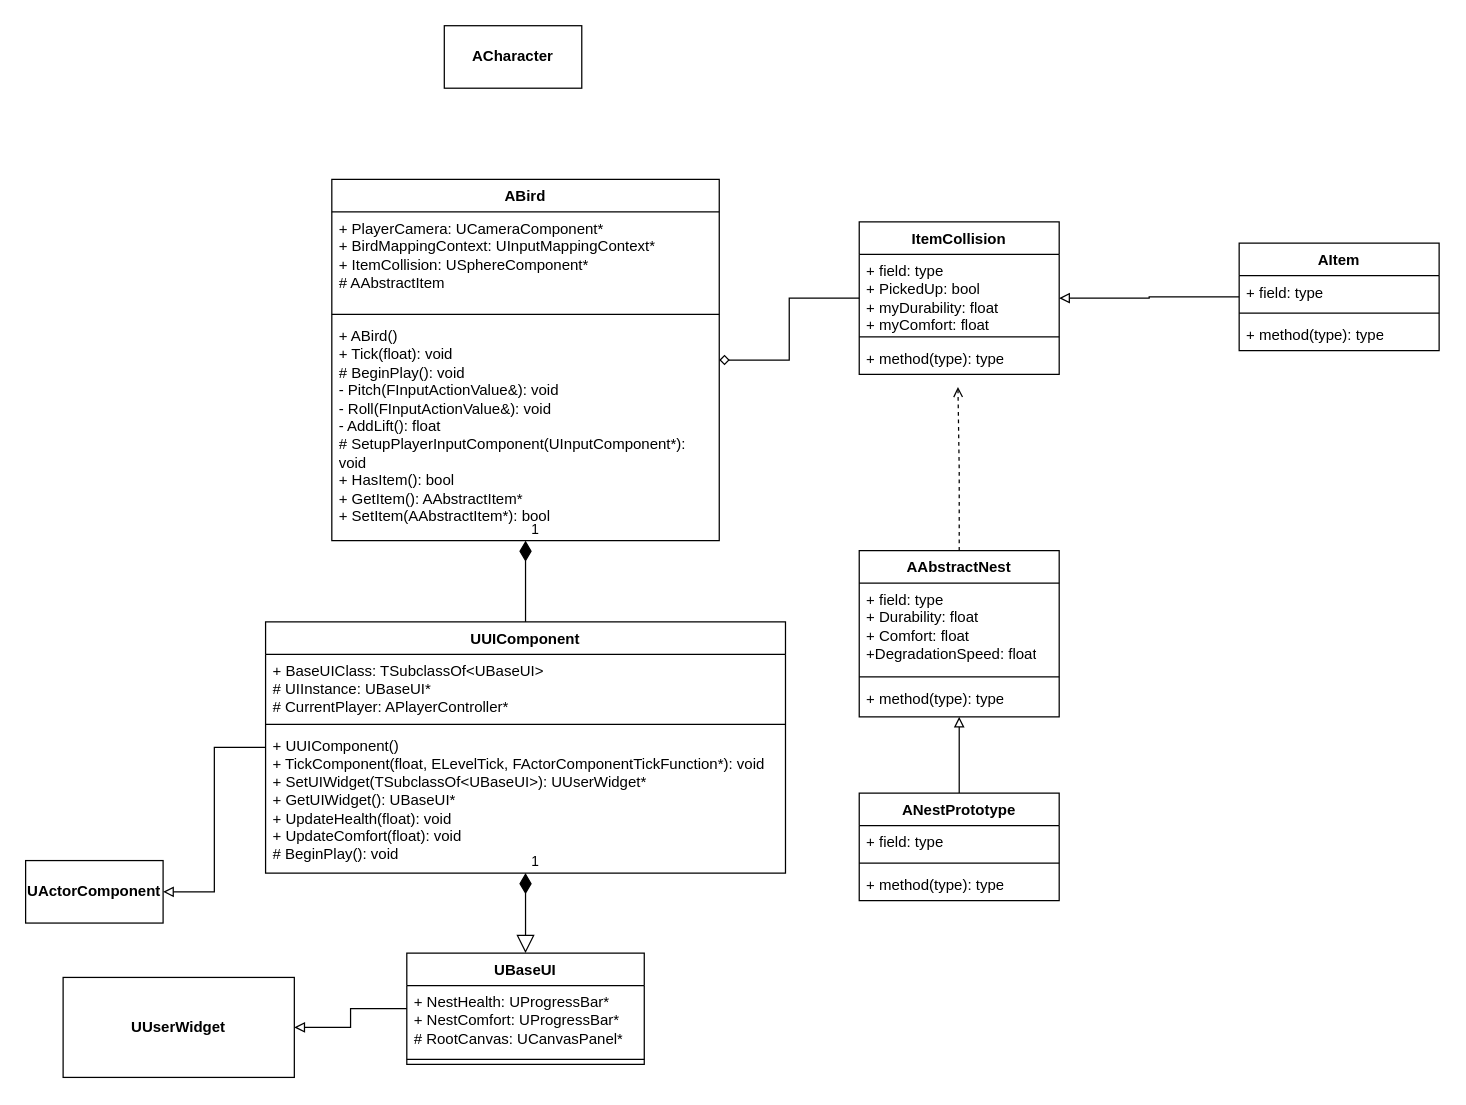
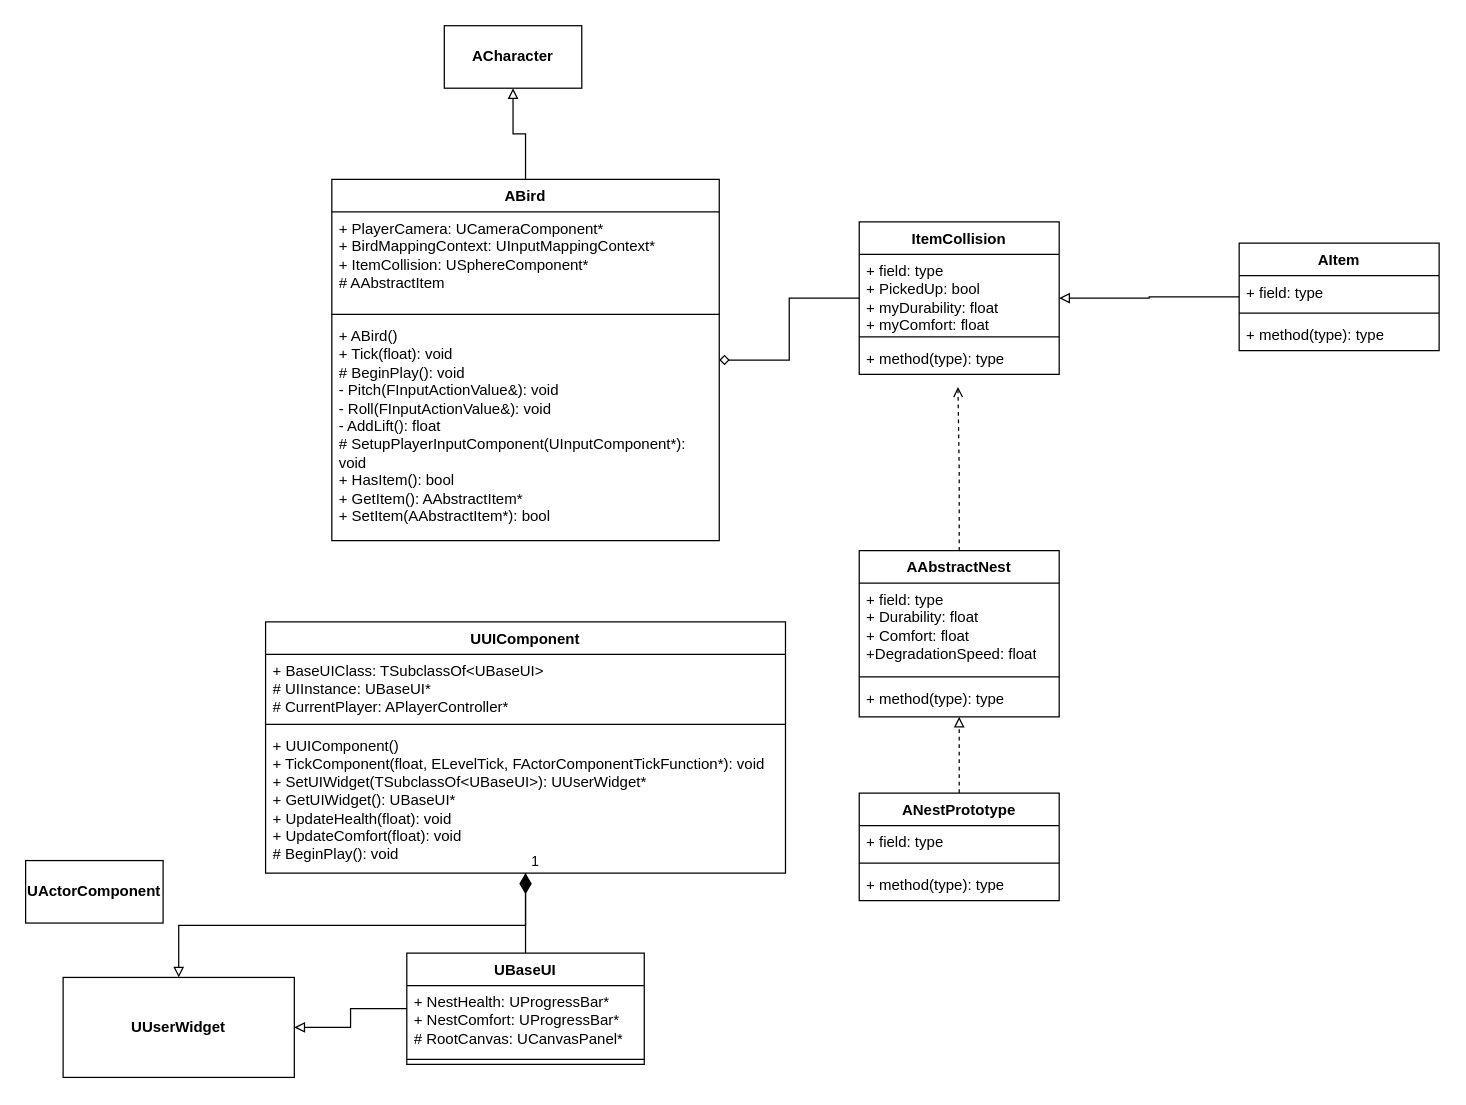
  <mxCell id="0" />
  <mxCell id="1" parent="0" />
+ <mxCell id="2" style="edgeStyle=orthogonalEdgeStyle;rounded=0;orthogonalLoop=1;jettySize=auto;html=1;endArrow=block;endFill=0;" parent="1" source="4" target="8" edge="1"><mxGeometry relative="1" as="geometry" /></mxCell>
  <mxCell id="3" style="edgeStyle=orthogonalEdgeStyle;rounded=0;orthogonalLoop=1;jettySize=auto;html=1;endArrow=none;endFill=0;startArrow=diamond;startFill=0;" parent="1" source="4" target="9" edge="1"><mxGeometry relative="1" as="geometry" /></mxCell>
  <mxCell id="4" value="ABird" style="swimlane;fontStyle=1;align=center;verticalAlign=top;childLayout=stackLayout;horizontal=1;startSize=26;horizontalStack=0;resizeParent=1;resizeParentMax=0;resizeLast=0;collapsible=1;marginBottom=0;whiteSpace=wrap;html=1;" parent="1" vertex="1"><mxGeometry x="265" y="143" width="310" height="289" as="geometry" /></mxCell>
  <mxCell id="5" value="+ PlayerCamera:&amp;nbsp;UCameraComponent*&lt;div&gt;+ BirdMappingContext: UInputMappingContext*&lt;/div&gt;&lt;div&gt;+ ItemCollision:&amp;nbsp;USphereComponent*&lt;/div&gt;&lt;div&gt;# AAbstractItem&lt;/div&gt;" style="text;strokeColor=none;fillColor=none;align=left;verticalAlign=top;spacingLeft=4;spacingRight=4;overflow=hidden;rotatable=0;points=[[0,0.5],[1,0.5]];portConstraint=eastwest;whiteSpace=wrap;html=1;" parent="4" vertex="1"><mxGeometry y="26" width="310" height="78" as="geometry" /></mxCell>
  <mxCell id="6" value="" style="line;strokeWidth=1;fillColor=none;align=left;verticalAlign=middle;spacingTop=-1;spacingLeft=3;spacingRight=3;rotatable=0;labelPosition=right;points=[];portConstraint=eastwest;strokeColor=inherit;" parent="4" vertex="1"><mxGeometry y="104" width="310" height="8" as="geometry" /></mxCell>
  <mxCell id="7" value="&lt;div&gt;+ ABird()&lt;/div&gt;+ Tick(float): void&lt;div&gt;# BeginPlay(): void&lt;/div&gt;&lt;div&gt;- Pitch(FInputActionValue&amp;amp;): void&lt;/div&gt;&lt;div&gt;- Roll(FInputActionValue&amp;amp;): void&lt;/div&gt;&lt;div&gt;- AddLift(): float&lt;/div&gt;&lt;div&gt;# SetupPlayerInputComponent(UInputComponent*): void&lt;br&gt;&lt;/div&gt;&lt;div&gt;+ HasItem(): bool&lt;/div&gt;&lt;div&gt;+ GetItem(): AAbstractItem*&lt;/div&gt;&lt;div&gt;+ SetItem(AAbstractItem*): bool&lt;/div&gt;" style="text;strokeColor=none;fillColor=none;align=left;verticalAlign=top;spacingLeft=4;spacingRight=4;overflow=hidden;rotatable=0;points=[[0,0.5],[1,0.5]];portConstraint=eastwest;whiteSpace=wrap;html=1;" parent="4" vertex="1"><mxGeometry y="112" width="310" height="177" as="geometry" /></mxCell>
  <mxCell id="8" value="&lt;b&gt;ACharacter&lt;/b&gt;" style="html=1;whiteSpace=wrap;" parent="1" vertex="1"><mxGeometry x="355" y="20" width="110" height="50" as="geometry" /></mxCell>
  <mxCell id="9" value="ItemCollision" style="swimlane;fontStyle=1;align=center;verticalAlign=top;childLayout=stackLayout;horizontal=1;startSize=26;horizontalStack=0;resizeParent=1;resizeParentMax=0;resizeLast=0;collapsible=1;marginBottom=0;whiteSpace=wrap;html=1;" parent="1" vertex="1"><mxGeometry x="687" y="177" width="160" height="122" as="geometry" /></mxCell>
  <mxCell id="10" value="+ field: type&lt;div&gt;+ PickedUp: bool&lt;/div&gt;&lt;div&gt;&lt;div&gt;+ myDurability: float&lt;/div&gt;&lt;div&gt;+ myComfort: float&lt;/div&gt;&lt;/div&gt;" style="text;strokeColor=none;fillColor=none;align=left;verticalAlign=top;spacingLeft=4;spacingRight=4;overflow=hidden;rotatable=0;points=[[0,0.5],[1,0.5]];portConstraint=eastwest;whiteSpace=wrap;html=1;" parent="9" vertex="1"><mxGeometry y="26" width="160" height="62" as="geometry" /></mxCell>
  <mxCell id="11" value="" style="line;strokeWidth=1;fillColor=none;align=left;verticalAlign=middle;spacingTop=-1;spacingLeft=3;spacingRight=3;rotatable=0;labelPosition=right;points=[];portConstraint=eastwest;strokeColor=inherit;" parent="9" vertex="1"><mxGeometry y="88" width="160" height="8" as="geometry" /></mxCell>
  <mxCell id="12" value="+ method(type): type" style="text;strokeColor=none;fillColor=none;align=left;verticalAlign=top;spacingLeft=4;spacingRight=4;overflow=hidden;rotatable=0;points=[[0,0.5],[1,0.5]];portConstraint=eastwest;whiteSpace=wrap;html=1;" parent="9" vertex="1"><mxGeometry y="96" width="160" height="26" as="geometry" /></mxCell>
  <mxCell id="13" style="edgeStyle=orthogonalEdgeStyle;rounded=0;orthogonalLoop=1;jettySize=auto;html=1;endArrow=block;endFill=0;" parent="1" source="14" target="9" edge="1"><mxGeometry relative="1" as="geometry" /></mxCell>
  <mxCell id="14" value="AItem" style="swimlane;fontStyle=1;align=center;verticalAlign=top;childLayout=stackLayout;horizontal=1;startSize=26;horizontalStack=0;resizeParent=1;resizeParentMax=0;resizeLast=0;collapsible=1;marginBottom=0;whiteSpace=wrap;html=1;" parent="1" vertex="1"><mxGeometry x="991" y="194" width="160" height="86" as="geometry" /></mxCell>
  <mxCell id="15" value="+ field: type" style="text;strokeColor=none;fillColor=none;align=left;verticalAlign=top;spacingLeft=4;spacingRight=4;overflow=hidden;rotatable=0;points=[[0,0.5],[1,0.5]];portConstraint=eastwest;whiteSpace=wrap;html=1;" parent="14" vertex="1"><mxGeometry y="26" width="160" height="26" as="geometry" /></mxCell>
  <mxCell id="16" value="" style="line;strokeWidth=1;fillColor=none;align=left;verticalAlign=middle;spacingTop=-1;spacingLeft=3;spacingRight=3;rotatable=0;labelPosition=right;points=[];portConstraint=eastwest;strokeColor=inherit;" parent="14" vertex="1"><mxGeometry y="52" width="160" height="8" as="geometry" /></mxCell>
  <mxCell id="17" value="+ method(type): type" style="text;strokeColor=none;fillColor=none;align=left;verticalAlign=top;spacingLeft=4;spacingRight=4;overflow=hidden;rotatable=0;points=[[0,0.5],[1,0.5]];portConstraint=eastwest;whiteSpace=wrap;html=1;" parent="14" vertex="1"><mxGeometry y="60" width="160" height="26" as="geometry" /></mxCell>
  <mxCell id="18" style="edgeStyle=orthogonalEdgeStyle;rounded=0;orthogonalLoop=1;jettySize=auto;html=1;endArrow=open;endFill=0;dashed=1;" parent="1" source="19" edge="1"><mxGeometry relative="1" as="geometry"><mxPoint x="766" y="309" as="targetPoint" /></mxGeometry></mxCell>
  <mxCell id="19" value="AAbstractNest" style="swimlane;fontStyle=1;align=center;verticalAlign=top;childLayout=stackLayout;horizontal=1;startSize=26;horizontalStack=0;resizeParent=1;resizeParentMax=0;resizeLast=0;collapsible=1;marginBottom=0;whiteSpace=wrap;html=1;" parent="1" vertex="1"><mxGeometry x="687" y="440" width="160" height="133" as="geometry" /></mxCell>
  <mxCell id="20" value="+ field: type&lt;div&gt;+ Durability: float&lt;/div&gt;&lt;div&gt;+ Comfort: float&lt;/div&gt;&lt;div&gt;+DegradationSpeed: float&lt;/div&gt;" style="text;strokeColor=none;fillColor=none;align=left;verticalAlign=top;spacingLeft=4;spacingRight=4;overflow=hidden;rotatable=0;points=[[0,0.5],[1,0.5]];portConstraint=eastwest;whiteSpace=wrap;html=1;" parent="19" vertex="1"><mxGeometry y="26" width="160" height="71" as="geometry" /></mxCell>
  <mxCell id="21" value="" style="line;strokeWidth=1;fillColor=none;align=left;verticalAlign=middle;spacingTop=-1;spacingLeft=3;spacingRight=3;rotatable=0;labelPosition=right;points=[];portConstraint=eastwest;strokeColor=inherit;" parent="19" vertex="1"><mxGeometry y="97" width="160" height="8" as="geometry" /></mxCell>
  <mxCell id="22" value="+ method(type): type" style="text;strokeColor=none;fillColor=none;align=left;verticalAlign=top;spacingLeft=4;spacingRight=4;overflow=hidden;rotatable=0;points=[[0,0.5],[1,0.5]];portConstraint=eastwest;whiteSpace=wrap;html=1;" parent="19" vertex="1"><mxGeometry y="105" width="160" height="28" as="geometry" /></mxCell>
- <mxCell id="23" style="edgeStyle=orthogonalEdgeStyle;rounded=0;orthogonalLoop=1;jettySize=auto;html=1;endArrow=block;endFill=0;" parent="1" source="24" target="19" edge="1"><mxGeometry relative="1" as="geometry" /></mxCell>
+ <mxCell id="23" style="edgeStyle=orthogonalEdgeStyle;rounded=0;orthogonalLoop=1;jettySize=auto;html=1;endArrow=block;endFill=0;dashed=1;" parent="1" source="24" target="19" edge="1"><mxGeometry relative="1" as="geometry" /></mxCell>
  <mxCell id="24" value="ANestPrototype" style="swimlane;fontStyle=1;align=center;verticalAlign=top;childLayout=stackLayout;horizontal=1;startSize=26;horizontalStack=0;resizeParent=1;resizeParentMax=0;resizeLast=0;collapsible=1;marginBottom=0;whiteSpace=wrap;html=1;" parent="1" vertex="1"><mxGeometry x="687" y="634" width="160" height="86" as="geometry" /></mxCell>
  <mxCell id="25" value="+ field: type" style="text;strokeColor=none;fillColor=none;align=left;verticalAlign=top;spacingLeft=4;spacingRight=4;overflow=hidden;rotatable=0;points=[[0,0.5],[1,0.5]];portConstraint=eastwest;whiteSpace=wrap;html=1;" parent="24" vertex="1"><mxGeometry y="26" width="160" height="26" as="geometry" /></mxCell>
  <mxCell id="26" value="" style="line;strokeWidth=1;fillColor=none;align=left;verticalAlign=middle;spacingTop=-1;spacingLeft=3;spacingRight=3;rotatable=0;labelPosition=right;points=[];portConstraint=eastwest;strokeColor=inherit;" parent="24" vertex="1"><mxGeometry y="52" width="160" height="8" as="geometry" /></mxCell>
  <mxCell id="27" value="+ method(type): type" style="text;strokeColor=none;fillColor=none;align=left;verticalAlign=top;spacingLeft=4;spacingRight=4;overflow=hidden;rotatable=0;points=[[0,0.5],[1,0.5]];portConstraint=eastwest;whiteSpace=wrap;html=1;" parent="24" vertex="1"><mxGeometry y="60" width="160" height="26" as="geometry" /></mxCell>
  <mxCell id="28" value="UUIComponent" style="swimlane;fontStyle=1;align=center;verticalAlign=top;childLayout=stackLayout;horizontal=1;startSize=26;horizontalStack=0;resizeParent=1;resizeParentMax=0;resizeLast=0;collapsible=1;marginBottom=0;whiteSpace=wrap;html=1;" parent="1" vertex="1"><mxGeometry x="212" y="497" width="416" height="201" as="geometry" /></mxCell>
  <mxCell id="29" value="+ BaseUIClass: TSubclassOf&amp;lt;UBaseUI&amp;gt;&lt;br&gt;&lt;div&gt;# UIInstance: UBaseUI*&lt;br&gt;&lt;/div&gt;&lt;div&gt;# CurrentPlayer: APlayerController*&lt;br&gt;&lt;/div&gt;" style="text;strokeColor=none;fillColor=none;align=left;verticalAlign=top;spacingLeft=4;spacingRight=4;overflow=hidden;rotatable=0;points=[[0,0.5],[1,0.5]];portConstraint=eastwest;whiteSpace=wrap;html=1;" parent="28" vertex="1"><mxGeometry y="26" width="416" height="52" as="geometry" /></mxCell>
  <mxCell id="30" value="" style="line;strokeWidth=1;fillColor=none;align=left;verticalAlign=middle;spacingTop=-1;spacingLeft=3;spacingRight=3;rotatable=0;labelPosition=right;points=[];portConstraint=eastwest;strokeColor=inherit;" parent="28" vertex="1"><mxGeometry y="78" width="416" height="8" as="geometry" /></mxCell>
  <mxCell id="31" value="&lt;div&gt;+ UUIComponent()&lt;/div&gt;&lt;div&gt;+ TickComponent(float, ELevelTick, FActorComponentTickFunction*): void&lt;/div&gt;&lt;div&gt;+ SetUIWidget(TSubclassOf&amp;lt;UBaseUI&amp;gt;): UUserWidget*&lt;/div&gt;&lt;div&gt;+ GetUIWidget(): UBaseUI*&lt;/div&gt;&lt;div&gt;+ UpdateHealth(float): void&lt;/div&gt;&lt;div&gt;+ UpdateComfort(float): void&lt;/div&gt;&lt;div&gt;# BeginPlay(): void&lt;br&gt;&lt;/div&gt;" style="text;strokeColor=none;fillColor=none;align=left;verticalAlign=top;spacingLeft=4;spacingRight=4;overflow=hidden;rotatable=0;points=[[0,0.5],[1,0.5]];portConstraint=eastwest;whiteSpace=wrap;html=1;" parent="28" vertex="1"><mxGeometry y="86" width="416" height="115" as="geometry" /></mxCell>
  <mxCell id="32" value="&lt;b&gt;UActorComponent&lt;/b&gt;" style="html=1;whiteSpace=wrap;" parent="1" vertex="1"><mxGeometry x="20" y="688" width="110" height="50" as="geometry" /></mxCell>
- <mxCell id="33" style="edgeStyle=orthogonalEdgeStyle;rounded=0;orthogonalLoop=1;jettySize=auto;html=1;endArrow=block;endFill=0;" parent="1" source="28" target="32" edge="1"><mxGeometry relative="1" as="geometry"><mxPoint x="168" y="714" as="sourcePoint" /><mxPoint x="168" y="646" as="targetPoint" /></mxGeometry></mxCell>
+ <mxCell id="33" style="edgeStyle=orthogonalEdgeStyle;rounded=0;orthogonalLoop=1;jettySize=auto;html=1;endArrow=block;endFill=0;" parent="1" source="28" target="37" edge="1"><mxGeometry relative="1" as="geometry"><mxPoint x="168" y="714" as="sourcePoint" /><mxPoint x="168" y="646" as="targetPoint" /></mxGeometry></mxCell>
  <mxCell id="34" value="UBaseUI" style="swimlane;fontStyle=1;align=center;verticalAlign=top;childLayout=stackLayout;horizontal=1;startSize=26;horizontalStack=0;resizeParent=1;resizeParentMax=0;resizeLast=0;collapsible=1;marginBottom=0;whiteSpace=wrap;html=1;" parent="1" vertex="1"><mxGeometry x="325" y="762" width="190" height="89" as="geometry" /></mxCell>
  <mxCell id="35" value="&lt;div&gt;+ NestHealth: UProgressBar*&lt;/div&gt;&lt;div&gt;+ NestComfort: UProgressBar*&lt;/div&gt;&lt;div&gt;# RootCanvas: UCanvasPanel*&lt;br&gt;&lt;/div&gt;" style="text;strokeColor=none;fillColor=none;align=left;verticalAlign=top;spacingLeft=4;spacingRight=4;overflow=hidden;rotatable=0;points=[[0,0.5],[1,0.5]];portConstraint=eastwest;whiteSpace=wrap;html=1;" parent="34" vertex="1"><mxGeometry y="26" width="190" height="55" as="geometry" /></mxCell>
  <mxCell id="36" value="" style="line;strokeWidth=1;fillColor=none;align=left;verticalAlign=middle;spacingTop=-1;spacingLeft=3;spacingRight=3;rotatable=0;labelPosition=right;points=[];portConstraint=eastwest;strokeColor=inherit;" parent="34" vertex="1"><mxGeometry y="81" width="190" height="8" as="geometry" /></mxCell>
  <mxCell id="37" value="&lt;b&gt;UUserWidget&lt;/b&gt;" style="html=1;whiteSpace=wrap;" parent="1" vertex="1"><mxGeometry x="50" y="781.5" width="185" height="80" as="geometry" /></mxCell>
  <mxCell id="38" style="edgeStyle=orthogonalEdgeStyle;rounded=0;orthogonalLoop=1;jettySize=auto;html=1;endArrow=block;endFill=0;" parent="1" source="34" target="37" edge="1"><mxGeometry relative="1" as="geometry"><mxPoint x="266" y="800" as="sourcePoint" /><mxPoint x="184" y="800" as="targetPoint" /></mxGeometry></mxCell>
- <mxCell id="39" value="1" style="endArrow=block;html=1;endSize=12;startArrow=diamondThin;startSize=14;startFill=1;edgeStyle=orthogonalEdgeStyle;align=left;verticalAlign=bottom;rounded=0;endFill=0;" parent="1" source="28" target="34" edge="1"><mxGeometry x="-1" y="3" relative="1" as="geometry"><mxPoint x="244" y="735" as="sourcePoint" /><mxPoint x="404" y="735" as="targetPoint" /><mxPoint as="offset" /></mxGeometry></mxCell>
- <mxCell id="40" value="1" style="endArrow=none;html=1;endSize=12;startArrow=diamondThin;startSize=14;startFill=1;edgeStyle=orthogonalEdgeStyle;align=left;verticalAlign=bottom;rounded=0;endFill=0;" parent="1" source="4" target="28" edge="1"><mxGeometry x="-1" y="3" relative="1" as="geometry"><mxPoint x="435" y="427" as="sourcePoint" /><mxPoint x="435" y="491" as="targetPoint" /><mxPoint as="offset" /></mxGeometry></mxCell>
+ <mxCell id="39" value="1" style="endArrow=none;html=1;endSize=12;startArrow=diamondThin;startSize=14;startFill=1;edgeStyle=orthogonalEdgeStyle;align=left;verticalAlign=bottom;rounded=0;endFill=0;" parent="1" source="28" target="34" edge="1"><mxGeometry x="-1" y="3" relative="1" as="geometry"><mxPoint x="244" y="735" as="sourcePoint" /><mxPoint x="404" y="735" as="targetPoint" /><mxPoint as="offset" /></mxGeometry></mxCell>
